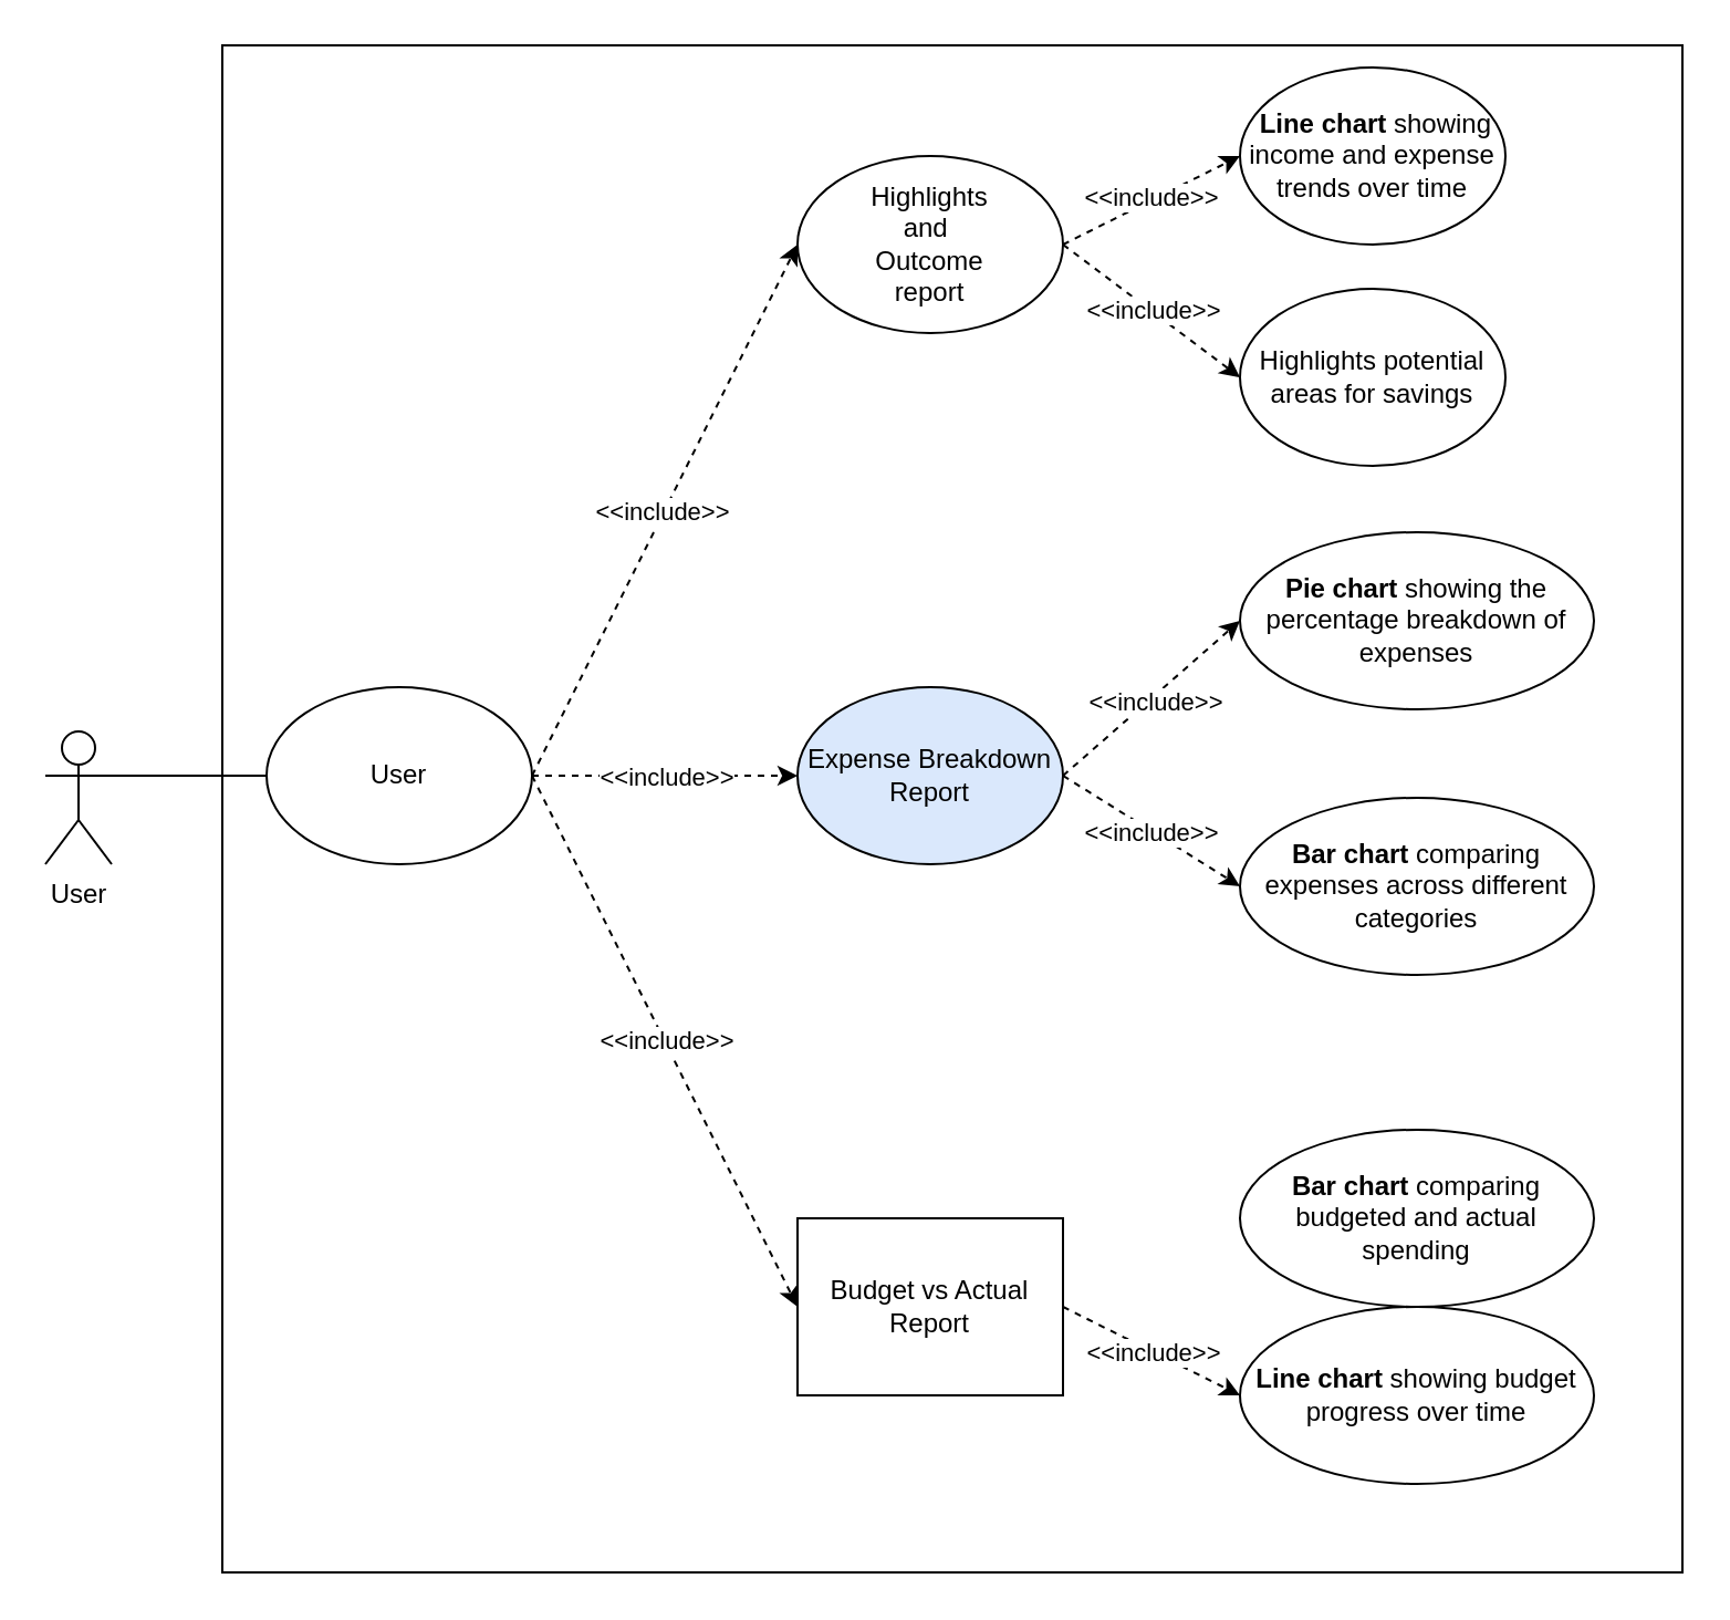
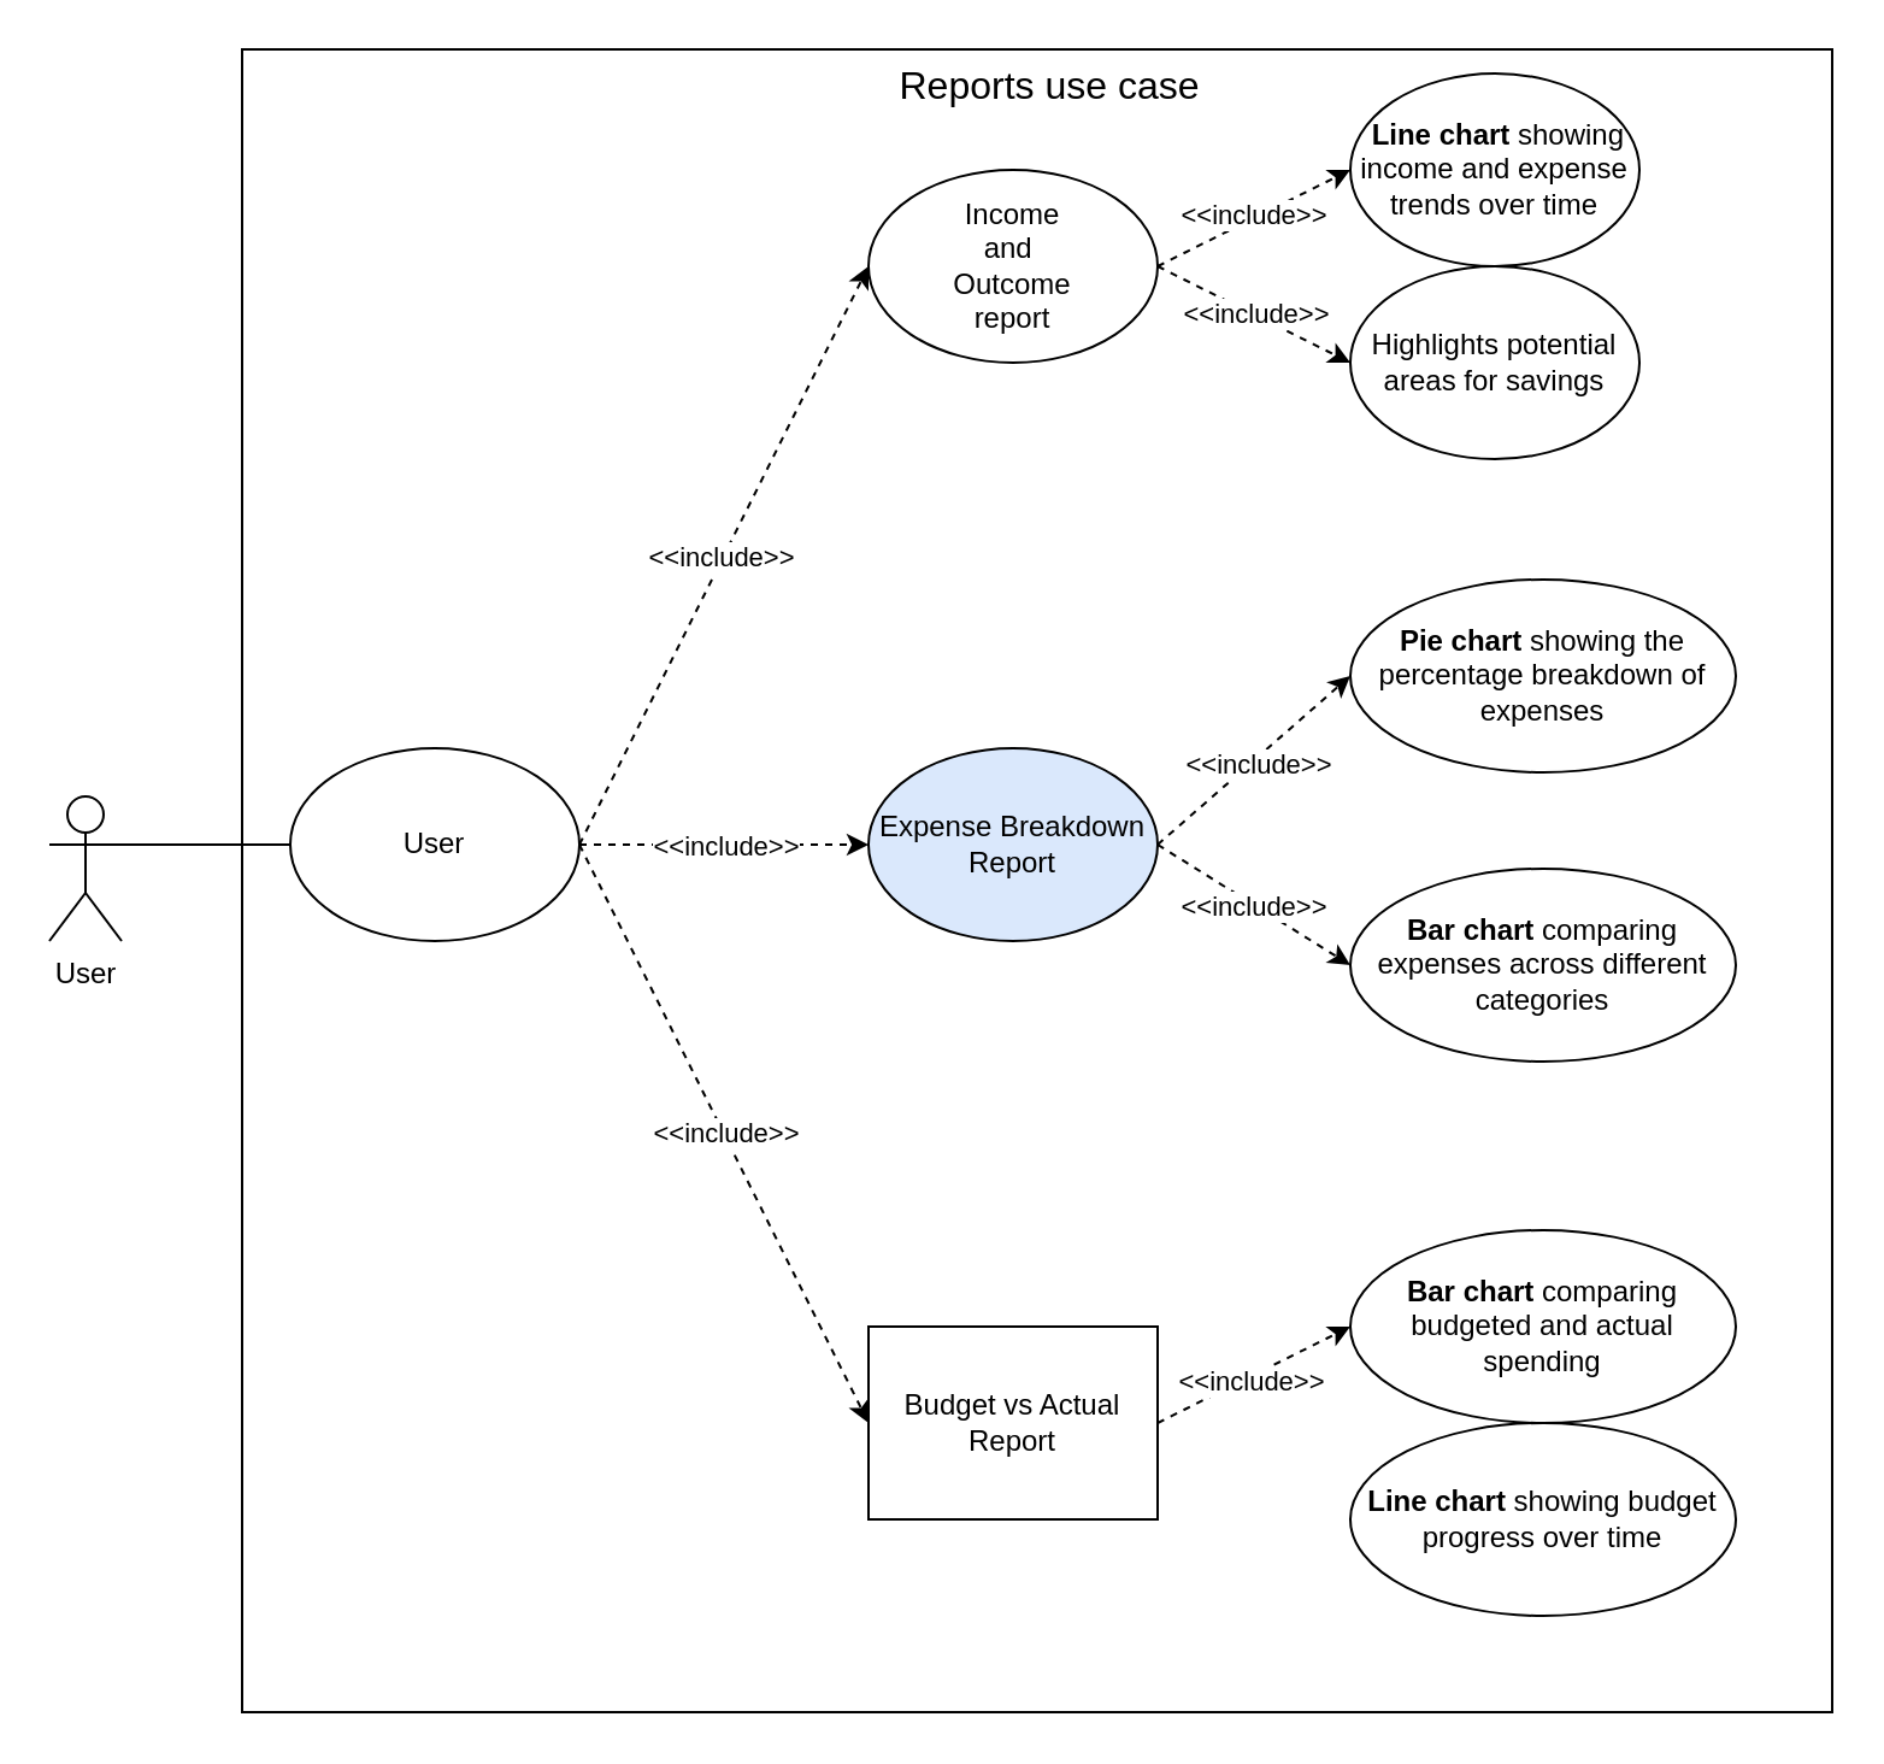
  <mxCell id="0" />
  <mxCell id="1" parent="0" />
  <mxCell id="2" value="User" style="shape=umlActor;verticalLabelPosition=bottom;verticalAlign=top;html=1;outlineConnect=0;" vertex="1" parent="1"><mxGeometry x="20" y="330" width="30" height="60" as="geometry" /></mxCell>
  <mxCell id="3" value="User" style="ellipse;whiteSpace=wrap;html=1;" vertex="1" parent="1"><mxGeometry x="120" y="310" width="120" height="80" as="geometry" /></mxCell>
  <mxCell id="4" value="" style="endArrow=none;html=1;rounded=0;exitX=1;exitY=0.333;exitDx=0;exitDy=0;exitPerimeter=0;entryX=0;entryY=0.5;entryDx=0;entryDy=0;" edge="1" parent="1" source="2" target="3"><mxGeometry width="50" height="50" relative="1" as="geometry"><mxPoint x="250" y="440" as="sourcePoint" /><mxPoint x="300" y="390" as="targetPoint" /></mxGeometry></mxCell>
- <mxCell id="5" value="Highlights&lt;div&gt;and&amp;nbsp;&lt;/div&gt;&lt;div&gt;Outcome&lt;/div&gt;&lt;div&gt;report&lt;/div&gt;" style="ellipse;whiteSpace=wrap;html=1;" vertex="1" parent="1"><mxGeometry x="360" y="70" width="120" height="80" as="geometry" /></mxCell>
+ <mxCell id="5" value="Income&lt;div&gt;and&amp;nbsp;&lt;/div&gt;&lt;div&gt;Outcome&lt;/div&gt;&lt;div&gt;report&lt;/div&gt;" style="ellipse;whiteSpace=wrap;html=1;" vertex="1" parent="1"><mxGeometry x="360" y="70" width="120" height="80" as="geometry" /></mxCell>
  <mxCell id="6" value="" style="endArrow=classic;html=1;rounded=0;exitX=1;exitY=0.5;exitDx=0;exitDy=0;entryX=0;entryY=0.5;entryDx=0;entryDy=0;dashed=1;" edge="1" parent="1" source="3" target="5"><mxGeometry width="50" height="50" relative="1" as="geometry"><mxPoint x="250" y="440" as="sourcePoint" /><mxPoint x="300" y="390" as="targetPoint" /></mxGeometry></mxCell>
  <mxCell id="7" value="&amp;lt;&amp;lt;include&amp;gt;&amp;gt;" style="edgeLabel;html=1;align=center;verticalAlign=middle;resizable=0;points=[];" vertex="1" connectable="0" parent="6"><mxGeometry x="-0.005" y="1" relative="1" as="geometry"><mxPoint as="offset" /></mxGeometry></mxCell>
  <mxCell id="8" value="Budget vs Actual Report" style="whiteSpace=wrap;html=1;rounded=0;" vertex="1" parent="1"><mxGeometry x="360" y="550" width="120" height="80" as="geometry" /></mxCell>
  <mxCell id="9" value="" style="endArrow=classic;html=1;rounded=0;exitX=1;exitY=0.5;exitDx=0;exitDy=0;entryX=0;entryY=0.5;entryDx=0;entryDy=0;dashed=1;" edge="1" parent="1" source="3" target="8"><mxGeometry width="50" height="50" relative="1" as="geometry"><mxPoint x="250" y="440" as="sourcePoint" /><mxPoint x="300" y="390" as="targetPoint" /></mxGeometry></mxCell>
  <mxCell id="10" value="&amp;lt;&amp;lt;include&amp;gt;&amp;gt;" style="edgeLabel;html=1;align=center;verticalAlign=middle;resizable=0;points=[];" vertex="1" connectable="0" parent="9"><mxGeometry x="-0.012" y="1" relative="1" as="geometry"><mxPoint y="1" as="offset" /></mxGeometry></mxCell>
  <mxCell id="11" value="Expense Breakdown Report" style="ellipse;whiteSpace=wrap;html=1;fillColor=#dae8fc;" vertex="1" parent="1"><mxGeometry x="360" y="310" width="120" height="80" as="geometry" /></mxCell>
  <mxCell id="12" value="" style="endArrow=classic;html=1;rounded=0;exitX=1;exitY=0.5;exitDx=0;exitDy=0;entryX=0;entryY=0.5;entryDx=0;entryDy=0;dashed=1;" edge="1" parent="1" source="3" target="11"><mxGeometry width="50" height="50" relative="1" as="geometry"><mxPoint x="250" y="440" as="sourcePoint" /><mxPoint x="300" y="390" as="targetPoint" /></mxGeometry></mxCell>
  <mxCell id="13" value="&amp;lt;&amp;lt;include&amp;gt;&amp;gt;" style="edgeLabel;html=1;align=center;verticalAlign=middle;resizable=0;points=[];" vertex="1" connectable="0" parent="12"><mxGeometry relative="1" as="geometry"><mxPoint as="offset" /></mxGeometry></mxCell>
  <mxCell id="14" value="&amp;nbsp;&lt;b&gt;Line chart &lt;/b&gt;showing income and expense trends over time" style="ellipse;whiteSpace=wrap;html=1;" vertex="1" parent="1"><mxGeometry x="560" y="30" width="120" height="80" as="geometry" /></mxCell>
- <mxCell id="15" value="Highlights potential areas for savings" style="ellipse;whiteSpace=wrap;html=1;" vertex="1" parent="1"><mxGeometry x="560" y="130" width="120" height="80" as="geometry" /></mxCell>
+ <mxCell id="15" value="Highlights potential areas for savings" style="ellipse;whiteSpace=wrap;html=1;" vertex="1" parent="1"><mxGeometry x="560" width="120" height="80" as="geometry" y="110" /></mxCell>
  <mxCell id="16" value="" style="endArrow=classic;html=1;rounded=0;exitX=1;exitY=0.5;exitDx=0;exitDy=0;entryX=0;entryY=0.5;entryDx=0;entryDy=0;dashed=1;" edge="1" parent="1" source="5" target="14"><mxGeometry width="50" height="50" relative="1" as="geometry"><mxPoint x="410" y="340" as="sourcePoint" /><mxPoint x="460" y="290" as="targetPoint" /></mxGeometry></mxCell>
  <mxCell id="17" value="&amp;lt;&amp;lt;include&amp;gt;&amp;gt;" style="edgeLabel;html=1;align=center;verticalAlign=middle;resizable=0;points=[];" vertex="1" connectable="0" parent="16"><mxGeometry x="0.002" y="1" relative="1" as="geometry"><mxPoint as="offset" /></mxGeometry></mxCell>
  <mxCell id="18" value="" style="endArrow=classic;html=1;rounded=0;exitX=1;exitY=0.5;exitDx=0;exitDy=0;entryX=0;entryY=0.5;entryDx=0;entryDy=0;dashed=1;" edge="1" parent="1" source="5" target="15"><mxGeometry width="50" height="50" relative="1" as="geometry"><mxPoint x="490" y="200" as="sourcePoint" /><mxPoint x="570" y="140" as="targetPoint" /></mxGeometry></mxCell>
  <mxCell id="19" value="&amp;lt;&amp;lt;include&amp;gt;&amp;gt;" style="edgeLabel;html=1;align=center;verticalAlign=middle;resizable=0;points=[];" vertex="1" connectable="0" parent="18"><mxGeometry x="0.002" y="1" relative="1" as="geometry"><mxPoint as="offset" /></mxGeometry></mxCell>
  <mxCell id="20" value="&lt;b&gt;Pie chart&lt;/b&gt; showing the percentage breakdown of expenses" style="ellipse;whiteSpace=wrap;html=1;" vertex="1" parent="1"><mxGeometry x="560" y="240" width="160" height="80" as="geometry" /></mxCell>
  <mxCell id="21" value="&lt;b&gt;Bar chart&lt;/b&gt; comparing expenses across different categories" style="ellipse;whiteSpace=wrap;html=1;" vertex="1" parent="1"><mxGeometry x="560" y="360" width="160" height="80" as="geometry" /></mxCell>
  <mxCell id="22" value="" style="endArrow=classic;html=1;rounded=0;exitX=1;exitY=0.5;exitDx=0;exitDy=0;entryX=0;entryY=0.5;entryDx=0;entryDy=0;dashed=1;" edge="1" parent="1" source="11" target="20"><mxGeometry width="50" height="50" relative="1" as="geometry"><mxPoint x="410" y="420" as="sourcePoint" /><mxPoint x="520" y="430" as="targetPoint" /></mxGeometry></mxCell>
  <mxCell id="23" value="&amp;lt;&amp;lt;include&amp;gt;&amp;gt;" style="edgeLabel;html=1;align=center;verticalAlign=middle;resizable=0;points=[];" vertex="1" connectable="0" parent="22"><mxGeometry x="0.002" y="-2" relative="1" as="geometry"><mxPoint as="offset" /></mxGeometry></mxCell>
  <mxCell id="24" value="" style="endArrow=classic;html=1;rounded=0;exitX=1;exitY=0.5;exitDx=0;exitDy=0;entryX=0;entryY=0.5;entryDx=0;entryDy=0;dashed=1;" edge="1" parent="1" source="11" target="21"><mxGeometry width="50" height="50" relative="1" as="geometry"><mxPoint x="490" y="360" as="sourcePoint" /><mxPoint x="570" y="290" as="targetPoint" /></mxGeometry></mxCell>
  <mxCell id="25" value="&amp;lt;&amp;lt;include&amp;gt;&amp;gt;" style="edgeLabel;html=1;align=center;verticalAlign=middle;resizable=0;points=[];" vertex="1" connectable="0" parent="24"><mxGeometry x="-0.001" y="-1" relative="1" as="geometry"><mxPoint as="offset" /></mxGeometry></mxCell>
  <mxCell id="26" value="&lt;b&gt;Bar chart&lt;/b&gt; comparing budgeted and actual spending" style="ellipse;whiteSpace=wrap;html=1;" vertex="1" parent="1"><mxGeometry x="560" y="510" width="160" height="80" as="geometry" /></mxCell>
  <mxCell id="27" value="&lt;b&gt;Line chart&lt;/b&gt; showing budget progress over time" style="ellipse;whiteSpace=wrap;html=1;" vertex="1" parent="1"><mxGeometry x="560" y="590" width="160" height="80" as="geometry" /></mxCell>
- <mxCell id="30" value="" style="endArrow=classic;html=1;rounded=0;exitX=1;exitY=0.5;exitDx=0;exitDy=0;entryX=0;entryY=0.5;entryDx=0;entryDy=0;dashed=1;" edge="1" parent="1" source="8" target="27"><mxGeometry width="50" height="50" relative="1" as="geometry"><mxPoint x="410" y="560" as="sourcePoint" /><mxPoint x="460" y="510" as="targetPoint" /></mxGeometry></mxCell>
- <mxCell id="31" value="&amp;lt;&amp;lt;include&amp;gt;&amp;gt;" style="edgeLabel;html=1;align=center;verticalAlign=middle;resizable=0;points=[];" vertex="1" connectable="0" parent="30"><mxGeometry x="0.006" relative="1" as="geometry"><mxPoint as="offset" /></mxGeometry></mxCell>
+ <mxCell id="28" value="" style="endArrow=classic;html=1;rounded=0;exitX=1;exitY=0.5;exitDx=0;exitDy=0;entryX=0;entryY=0.5;entryDx=0;entryDy=0;dashed=1;" edge="1" parent="1" source="8" target="26"><mxGeometry width="50" height="50" relative="1" as="geometry"><mxPoint x="410" y="560" as="sourcePoint" /><mxPoint x="460" y="510" as="targetPoint" /></mxGeometry></mxCell>
+ <mxCell id="29" value="&amp;lt;&amp;lt;include&amp;gt;&amp;gt;" style="edgeLabel;html=1;align=center;verticalAlign=middle;resizable=0;points=[];" vertex="1" connectable="0" parent="28"><mxGeometry x="-0.058" y="-1" relative="1" as="geometry"><mxPoint as="offset" /></mxGeometry></mxCell>
  <mxCell id="32" value="" style="rounded=0;whiteSpace=wrap;html=1;fillColor=none;" vertex="1" parent="1"><mxGeometry x="100" y="20" width="660" height="690" as="geometry" /></mxCell>
+ <mxCell id="33" value="&lt;font style=&quot;font-size: 16px;&quot;&gt;Reports use case&lt;/font&gt;" style="text;html=1;align=center;verticalAlign=middle;resizable=0;points=[];autosize=1;strokeColor=none;fillColor=none;" vertex="1" parent="1"><mxGeometry x="360" y="20" width="150" height="30" as="geometry" /></mxCell>
